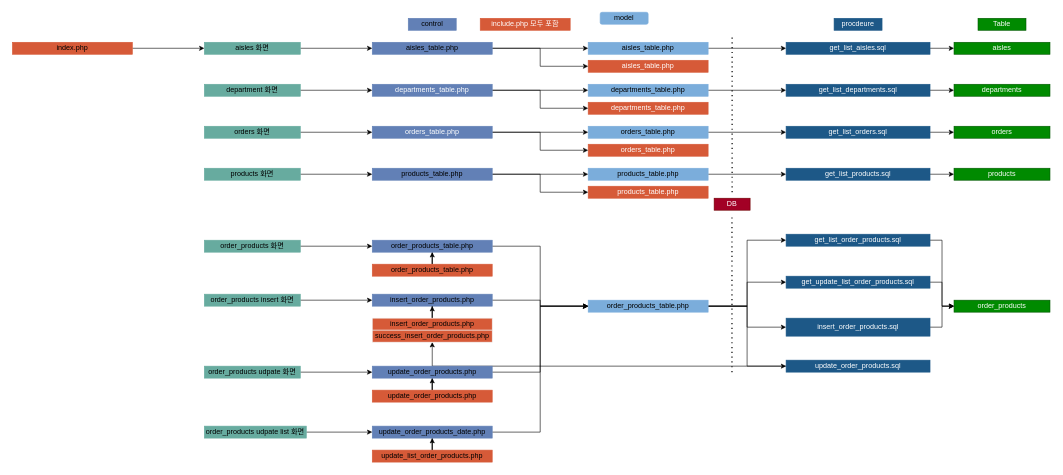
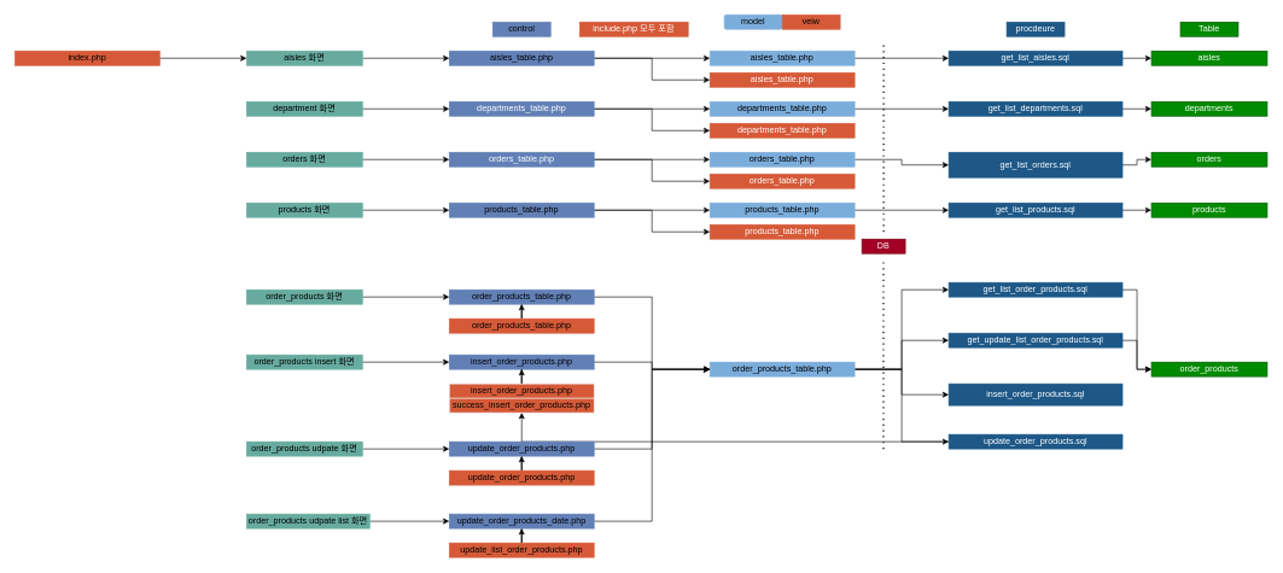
  <mxCell id="0" />
  <mxCell id="1" parent="0" />
  <mxCell id="2" style="edgeStyle=orthogonalEdgeStyle;rounded=0;orthogonalLoop=1;jettySize=auto;html=1;entryX=0;entryY=0.5;entryDx=0;entryDy=0;" parent="1" source="3" target="24" edge="1"><mxGeometry relative="1" as="geometry" /></mxCell>
  <mxCell id="3" value="aisles_table.php" style="rounded=0;whiteSpace=wrap;html=1;fillColor=#7BADDB;strokeColor=#7BADDB;" parent="1" vertex="1"><mxGeometry x="980" y="70" width="200" height="20" as="geometry" /></mxCell>
  <mxCell id="4" value="model" style="whiteSpace=wrap;html=1;fillColor=#7BADDB;strokeColor=#7BADDB;rounded=1;" parent="1" vertex="1"><mxGeometry x="1000" y="20" width="80" height="20" as="geometry" /></mxCell>
  <mxCell id="5" style="edgeStyle=orthogonalEdgeStyle;rounded=0;orthogonalLoop=1;jettySize=auto;html=1;entryX=0;entryY=0.5;entryDx=0;entryDy=0;" parent="1" source="6" target="28" edge="1"><mxGeometry relative="1" as="geometry" /></mxCell>
  <mxCell id="6" value="departments_table.php" style="rounded=0;whiteSpace=wrap;html=1;fillColor=#7BADDB;strokeColor=#7BADDB;" parent="1" vertex="1"><mxGeometry x="980" y="140" width="200" height="20" as="geometry" /></mxCell>
  <mxCell id="7" style="edgeStyle=orthogonalEdgeStyle;rounded=0;orthogonalLoop=1;jettySize=auto;html=1;entryX=0;entryY=0.5;entryDx=0;entryDy=0;" parent="1" source="11" target="34" edge="1"><mxGeometry relative="1" as="geometry" /></mxCell>
  <mxCell id="8" style="edgeStyle=orthogonalEdgeStyle;rounded=0;orthogonalLoop=1;jettySize=auto;html=1;entryX=0;entryY=0.5;entryDx=0;entryDy=0;" parent="1" source="11" target="26" edge="1"><mxGeometry relative="1" as="geometry" /></mxCell>
  <mxCell id="9" style="edgeStyle=orthogonalEdgeStyle;rounded=0;orthogonalLoop=1;jettySize=auto;html=1;entryX=0;entryY=0.5;entryDx=0;entryDy=0;" parent="1" source="11" target="36" edge="1"><mxGeometry relative="1" as="geometry" /></mxCell>
  <mxCell id="10" style="edgeStyle=orthogonalEdgeStyle;rounded=0;orthogonalLoop=1;jettySize=auto;html=1;entryX=0;entryY=0.5;entryDx=0;entryDy=0;" parent="1" source="11" target="38" edge="1"><mxGeometry relative="1" as="geometry" /></mxCell>
  <mxCell id="11" value="order_products_table.php" style="rounded=0;whiteSpace=wrap;html=1;fillColor=#7BADDB;strokeColor=#7BADDB;" parent="1" vertex="1"><mxGeometry x="980" y="500" width="200" height="20" as="geometry" /></mxCell>
  <mxCell id="12" style="edgeStyle=orthogonalEdgeStyle;rounded=0;orthogonalLoop=1;jettySize=auto;html=1;" parent="1" source="13" target="30" edge="1"><mxGeometry relative="1" as="geometry" /></mxCell>
  <mxCell id="13" value="orders_table.php" style="rounded=0;whiteSpace=wrap;html=1;fillColor=#7BADDB;strokeColor=#7BADDB;" parent="1" vertex="1"><mxGeometry x="980" y="210" width="200" height="20" as="geometry" /></mxCell>
  <mxCell id="14" style="edgeStyle=orthogonalEdgeStyle;rounded=0;orthogonalLoop=1;jettySize=auto;html=1;" parent="1" source="15" target="32" edge="1"><mxGeometry relative="1" as="geometry" /></mxCell>
  <mxCell id="15" value="products_table.php" style="rounded=0;whiteSpace=wrap;html=1;fillColor=#7BADDB;strokeColor=#7BADDB;" parent="1" vertex="1"><mxGeometry x="980" y="280" width="200" height="20" as="geometry" /></mxCell>
  <mxCell id="16" value="Table" style="rounded=0;whiteSpace=wrap;html=1;fillColor=#008a00;fontColor=#ffffff;strokeColor=#005700;" parent="1" vertex="1"><mxGeometry x="1630" y="30" width="80" height="20" as="geometry" /></mxCell>
  <mxCell id="17" value="aisles" style="rounded=0;whiteSpace=wrap;html=1;fillColor=#008a00;fontColor=#ffffff;strokeColor=#005700;container=0;" parent="1" vertex="1"><mxGeometry x="1590" y="70" width="160" height="20" as="geometry" /></mxCell>
  <mxCell id="18" value="departments" style="rounded=0;whiteSpace=wrap;html=1;fillColor=#008a00;fontColor=#ffffff;strokeColor=#005700;container=0;" parent="1" vertex="1"><mxGeometry x="1590" y="140" width="160" height="20" as="geometry" /></mxCell>
  <mxCell id="19" value="orders" style="rounded=0;whiteSpace=wrap;html=1;fillColor=#008a00;fontColor=#ffffff;strokeColor=#005700;container=0;" parent="1" vertex="1"><mxGeometry x="1590" y="210" width="160" height="20" as="geometry" /></mxCell>
  <mxCell id="20" value="order_products" style="rounded=0;whiteSpace=wrap;html=1;fillColor=#008a00;fontColor=#ffffff;strokeColor=#005700;container=0;" parent="1" vertex="1"><mxGeometry x="1590" y="500" width="160" height="20" as="geometry" /></mxCell>
  <mxCell id="21" value="products" style="rounded=0;whiteSpace=wrap;html=1;fillColor=#008a00;fontColor=#ffffff;strokeColor=#005700;container=0;" parent="1" vertex="1"><mxGeometry x="1590" y="280" width="160" height="20" as="geometry" /></mxCell>
  <mxCell id="22" value="procdeure" style="rounded=0;whiteSpace=wrap;html=1;fillColor=#1D5887;fontColor=#ffffff;strokeColor=#1D5887;" parent="1" vertex="1"><mxGeometry x="1390" y="30" width="80" height="20" as="geometry" /></mxCell>
  <mxCell id="23" style="edgeStyle=orthogonalEdgeStyle;rounded=0;orthogonalLoop=1;jettySize=auto;html=1;" parent="1" source="24" target="17" edge="1"><mxGeometry relative="1" as="geometry" /></mxCell>
  <mxCell id="24" value="get_list_aisles.sql" style="rounded=0;whiteSpace=wrap;html=1;fillColor=#1D5887;fontColor=#ffffff;strokeColor=#1D5887;container=0;" parent="1" vertex="1"><mxGeometry x="1310" y="70" width="240" height="20" as="geometry" /></mxCell>
  <mxCell id="25" value="" style="edgeStyle=orthogonalEdgeStyle;rounded=0;orthogonalLoop=1;jettySize=auto;html=1;" parent="1" source="26" target="20" edge="1"><mxGeometry relative="1" as="geometry"><Array as="points"><mxPoint x="1570" y="400" /><mxPoint x="1570" y="510" /></Array></mxGeometry></mxCell>
  <mxCell id="26" value="get_list_order_products.sql" style="rounded=0;whiteSpace=wrap;html=1;fillColor=#1D5887;fontColor=#ffffff;strokeColor=#1D5887;container=0;" parent="1" vertex="1"><mxGeometry x="1310" y="390" width="240" height="20" as="geometry" /></mxCell>
  <mxCell id="27" style="edgeStyle=orthogonalEdgeStyle;rounded=0;orthogonalLoop=1;jettySize=auto;html=1;" parent="1" source="28" target="18" edge="1"><mxGeometry relative="1" as="geometry" /></mxCell>
  <mxCell id="28" value="get_list_departments.sql" style="rounded=0;whiteSpace=wrap;html=1;fillColor=#1D5887;fontColor=#ffffff;strokeColor=#1D5887;container=0;" parent="1" vertex="1"><mxGeometry x="1310" y="140" width="240" height="20" as="geometry" /></mxCell>
  <mxCell id="29" style="edgeStyle=orthogonalEdgeStyle;rounded=0;orthogonalLoop=1;jettySize=auto;html=1;" parent="1" source="30" target="19" edge="1"><mxGeometry relative="1" as="geometry" /></mxCell>
- <mxCell id="30" value="get_list_orders.sql" style="rounded=0;whiteSpace=wrap;html=1;fillColor=#1D5887;fontColor=#ffffff;strokeColor=#1D5887;container=0;" parent="1" vertex="1"><mxGeometry x="1310" y="210" width="240" height="20" as="geometry" /></mxCell>
+ <mxCell id="30" value="get_list_orders.sql" style="rounded=0;whiteSpace=wrap;html=1;fillColor=#1D5887;fontColor=#ffffff;strokeColor=#1D5887;container=0;" parent="1" vertex="1"><mxGeometry x="1310" y="210" width="240" height="35" as="geometry" /></mxCell>
  <mxCell id="31" style="edgeStyle=orthogonalEdgeStyle;rounded=0;orthogonalLoop=1;jettySize=auto;html=1;" parent="1" source="32" target="21" edge="1"><mxGeometry relative="1" as="geometry" /></mxCell>
  <mxCell id="32" value="get_list_products.sql" style="rounded=0;whiteSpace=wrap;html=1;fillColor=#1D5887;fontColor=#ffffff;strokeColor=#1D5887;container=0;" parent="1" vertex="1"><mxGeometry x="1310" y="280" width="240" height="20" as="geometry" /></mxCell>
  <mxCell id="33" style="edgeStyle=orthogonalEdgeStyle;rounded=0;orthogonalLoop=1;jettySize=auto;html=1;entryX=0;entryY=0.5;entryDx=0;entryDy=0;" parent="1" source="34" target="20" edge="1"><mxGeometry relative="1" as="geometry" /></mxCell>
  <mxCell id="34" value="get_update_list_order_products.sql" style="rounded=0;whiteSpace=wrap;html=1;fillColor=#1D5887;fontColor=#ffffff;strokeColor=#1D5887;container=0;" parent="1" vertex="1"><mxGeometry x="1310" y="460" width="240" height="20" as="geometry" /></mxCell>
- <mxCell id="35" style="edgeStyle=orthogonalEdgeStyle;rounded=0;orthogonalLoop=1;jettySize=auto;html=1;entryX=0;entryY=0.5;entryDx=0;entryDy=0;" parent="1" source="36" target="20" edge="1"><mxGeometry relative="1" as="geometry" /></mxCell>
  <mxCell id="36" value="insert_order_products.sql" style="rounded=0;whiteSpace=wrap;html=1;fillColor=#1D5887;fontColor=#ffffff;strokeColor=#1D5887;container=0;" parent="1" vertex="1"><mxGeometry x="1310" y="530" width="240" height="30" as="geometry" /></mxCell>
  <mxCell id="37" style="edgeStyle=orthogonalEdgeStyle;rounded=0;orthogonalLoop=1;jettySize=auto;html=1;" parent="1" source="38" target="76" edge="1"><mxGeometry relative="1" as="geometry" /></mxCell>
  <mxCell id="38" value="update_order_products.sql" style="rounded=0;whiteSpace=wrap;html=1;fillColor=#1D5887;fontColor=#ffffff;strokeColor=#1D5887;container=0;" parent="1" vertex="1"><mxGeometry x="1310" y="600" width="240" height="20" as="geometry" /></mxCell>
+ <mxCell id="39" value="veiw" style="rounded=0;whiteSpace=wrap;html=1;fillColor=#D65A38;strokeColor=#D65A38;" parent="1" vertex="1"><mxGeometry x="1080" y="20" width="80" height="20" as="geometry" /></mxCell>
  <mxCell id="40" value="aisles_table.php" style="rounded=0;whiteSpace=wrap;html=1;fillColor=#D65A38;fontColor=#ffffff;strokeColor=#D65A38;container=0;" parent="1" vertex="1"><mxGeometry x="980" y="100" width="200" height="20" as="geometry" /></mxCell>
  <mxCell id="41" value="departments_table.php" style="rounded=0;whiteSpace=wrap;html=1;fillColor=#D65A38;fontColor=#ffffff;strokeColor=#D65A38;container=0;" parent="1" vertex="1"><mxGeometry x="980" y="170" width="200" height="20" as="geometry" /></mxCell>
  <mxCell id="42" value="include.php 모두 포함" style="rounded=0;whiteSpace=wrap;html=1;fillColor=#D65A38;fontColor=#ffffff;strokeColor=#D65A38;container=0;" parent="1" vertex="1"><mxGeometry x="800" y="30" width="150" height="20" as="geometry" /></mxCell>
  <mxCell id="43" style="edgeStyle=orthogonalEdgeStyle;rounded=0;orthogonalLoop=1;jettySize=auto;html=1;entryX=0.5;entryY=1;entryDx=0;entryDy=0;fontColor=#000000;" parent="1" source="44" target="65" edge="1"><mxGeometry relative="1" as="geometry" /></mxCell>
  <mxCell id="44" value="order_products_table.php" style="rounded=0;whiteSpace=wrap;html=1;fillColor=#D65A38;fontColor=#000000;strokeColor=#D65A38;container=0;" parent="1" vertex="1"><mxGeometry x="620" y="440" width="200" height="20" as="geometry" /></mxCell>
  <mxCell id="45" value="orders_table.php" style="rounded=0;whiteSpace=wrap;html=1;fillColor=#D65A38;fontColor=#ffffff;strokeColor=#D65A38;container=0;" parent="1" vertex="1"><mxGeometry x="980" y="240" width="200" height="20" as="geometry" /></mxCell>
  <mxCell id="46" value="products_table.php" style="rounded=0;whiteSpace=wrap;html=1;fillColor=#D65A38;fontColor=#ffffff;strokeColor=#D65A38;container=0;" parent="1" vertex="1"><mxGeometry x="980" y="310" width="200" height="20" as="geometry" /></mxCell>
  <mxCell id="47" style="edgeStyle=orthogonalEdgeStyle;rounded=0;orthogonalLoop=1;jettySize=auto;html=1;entryX=0.5;entryY=1;entryDx=0;entryDy=0;fontColor=#000000;" parent="1" source="48" target="73" edge="1"><mxGeometry relative="1" as="geometry" /></mxCell>
  <mxCell id="48" value="update_list_order_products.php" style="rounded=0;whiteSpace=wrap;html=1;fillColor=#D65A38;fontColor=#000000;strokeColor=#D65A38;container=0;" parent="1" vertex="1"><mxGeometry x="620" y="750" width="200" height="20" as="geometry" /></mxCell>
  <mxCell id="49" style="edgeStyle=orthogonalEdgeStyle;rounded=0;orthogonalLoop=1;jettySize=auto;html=1;entryX=0.5;entryY=1;entryDx=0;entryDy=0;fontColor=#000000;" parent="1" source="50" target="63" edge="1"><mxGeometry relative="1" as="geometry" /></mxCell>
  <mxCell id="50" value="update_order_products.php" style="rounded=0;whiteSpace=wrap;html=1;fillColor=#D65A38;fontColor=#000000;strokeColor=#D65A38;container=0;" parent="1" vertex="1"><mxGeometry x="620" y="650" width="200" height="20" as="geometry" /></mxCell>
  <mxCell id="51" style="edgeStyle=orthogonalEdgeStyle;rounded=0;orthogonalLoop=1;jettySize=auto;html=1;" parent="1" source="52" target="81" edge="1"><mxGeometry relative="1" as="geometry" /></mxCell>
  <mxCell id="52" value="index.php" style="rounded=0;whiteSpace=wrap;html=1;fillColor=#D65A38;fontColor=#000000;strokeColor=#D65A38;container=0;" parent="1" vertex="1"><mxGeometry x="20" y="70" width="200" height="20" as="geometry" /></mxCell>
  <mxCell id="53" value="control" style="rounded=0;whiteSpace=wrap;html=1;fillColor=#6280B6;strokeColor=#6280B6;" parent="1" vertex="1"><mxGeometry x="680" y="30" width="80" height="20" as="geometry" /></mxCell>
  <mxCell id="54" style="edgeStyle=orthogonalEdgeStyle;rounded=0;orthogonalLoop=1;jettySize=auto;html=1;entryX=0;entryY=0.5;entryDx=0;entryDy=0;" parent="1" source="56" target="3" edge="1"><mxGeometry relative="1" as="geometry" /></mxCell>
  <mxCell id="55" style="edgeStyle=orthogonalEdgeStyle;rounded=0;orthogonalLoop=1;jettySize=auto;html=1;entryX=0;entryY=0.5;entryDx=0;entryDy=0;" parent="1" source="56" target="40" edge="1"><mxGeometry relative="1" as="geometry" /></mxCell>
  <mxCell id="56" value="aisles_table.php" style="rounded=0;whiteSpace=wrap;html=1;fillColor=#6280B6;strokeColor=#6280B6;" parent="1" vertex="1"><mxGeometry x="620" y="70" width="200" height="20" as="geometry" /></mxCell>
  <mxCell id="57" style="edgeStyle=orthogonalEdgeStyle;rounded=0;orthogonalLoop=1;jettySize=auto;html=1;entryX=0;entryY=0.5;entryDx=0;entryDy=0;" parent="1" source="58" target="11" edge="1"><mxGeometry relative="1" as="geometry" /></mxCell>
  <mxCell id="58" value="insert_order_products.php" style="rounded=0;whiteSpace=wrap;html=1;fillColor=#6280B6;strokeColor=#6280B6;fontColor=#000000;" parent="1" vertex="1"><mxGeometry x="620" y="490" width="200" height="20" as="geometry" /></mxCell>
  <mxCell id="59" style="edgeStyle=orthogonalEdgeStyle;rounded=0;orthogonalLoop=1;jettySize=auto;html=1;" parent="1" source="61" target="6" edge="1"><mxGeometry relative="1" as="geometry" /></mxCell>
  <mxCell id="60" style="edgeStyle=orthogonalEdgeStyle;rounded=0;orthogonalLoop=1;jettySize=auto;html=1;entryX=0;entryY=0.5;entryDx=0;entryDy=0;" parent="1" source="61" target="41" edge="1"><mxGeometry relative="1" as="geometry" /></mxCell>
  <mxCell id="61" value="departments_table.php" style="rounded=0;whiteSpace=wrap;html=1;fillColor=#6280B6;fontColor=#ffffff;strokeColor=#6280B6;container=0;" parent="1" vertex="1"><mxGeometry x="620" y="140" width="200" height="20" as="geometry" /></mxCell>
  <mxCell id="62" style="edgeStyle=orthogonalEdgeStyle;rounded=0;orthogonalLoop=1;jettySize=auto;html=1;entryX=0;entryY=0.5;entryDx=0;entryDy=0;" parent="1" source="63" target="11" edge="1"><mxGeometry relative="1" as="geometry" /></mxCell>
  <mxCell id="63" value="update_order_products.php" style="rounded=0;whiteSpace=wrap;html=1;fillColor=#6280B6;fontColor=#000000;strokeColor=#6280B6;container=0;" parent="1" vertex="1"><mxGeometry x="620" y="610" width="200" height="20" as="geometry" /></mxCell>
  <mxCell id="64" style="edgeStyle=orthogonalEdgeStyle;rounded=0;orthogonalLoop=1;jettySize=auto;html=1;entryX=0;entryY=0.5;entryDx=0;entryDy=0;" parent="1" source="65" target="11" edge="1"><mxGeometry relative="1" as="geometry" /></mxCell>
  <mxCell id="65" value="order_products_table.php" style="rounded=0;whiteSpace=wrap;html=1;fillColor=#6280B6;strokeColor=#6280B6;fontColor=#000000;" parent="1" vertex="1"><mxGeometry x="620" y="400" width="200" height="20" as="geometry" /></mxCell>
  <mxCell id="66" style="edgeStyle=orthogonalEdgeStyle;rounded=0;orthogonalLoop=1;jettySize=auto;html=1;" parent="1" source="68" target="15" edge="1"><mxGeometry relative="1" as="geometry" /></mxCell>
  <mxCell id="67" style="edgeStyle=orthogonalEdgeStyle;rounded=0;orthogonalLoop=1;jettySize=auto;html=1;entryX=0;entryY=0.5;entryDx=0;entryDy=0;" parent="1" source="68" target="46" edge="1"><mxGeometry relative="1" as="geometry" /></mxCell>
  <mxCell id="68" value="products_table.php" style="rounded=0;whiteSpace=wrap;html=1;fillColor=#6280B6;strokeColor=#6280B6;" parent="1" vertex="1"><mxGeometry x="620" y="280" width="200" height="20" as="geometry" /></mxCell>
  <mxCell id="69" style="edgeStyle=orthogonalEdgeStyle;rounded=0;orthogonalLoop=1;jettySize=auto;html=1;entryX=0;entryY=0.5;entryDx=0;entryDy=0;" parent="1" source="71" target="13" edge="1"><mxGeometry relative="1" as="geometry" /></mxCell>
  <mxCell id="70" style="edgeStyle=orthogonalEdgeStyle;rounded=0;orthogonalLoop=1;jettySize=auto;html=1;entryX=0;entryY=0.5;entryDx=0;entryDy=0;" parent="1" source="71" target="45" edge="1"><mxGeometry relative="1" as="geometry" /></mxCell>
  <mxCell id="71" value="orders_table.php" style="rounded=0;whiteSpace=wrap;html=1;fillColor=#6280B6;fontColor=#ffffff;strokeColor=#6280B6;container=0;" parent="1" vertex="1"><mxGeometry x="620" y="210" width="200" height="20" as="geometry" /></mxCell>
  <mxCell id="72" style="edgeStyle=orthogonalEdgeStyle;rounded=0;orthogonalLoop=1;jettySize=auto;html=1;entryX=0;entryY=0.5;entryDx=0;entryDy=0;" parent="1" source="73" target="11" edge="1"><mxGeometry relative="1" as="geometry" /></mxCell>
  <mxCell id="73" value="update_order_products_date.php" style="rounded=0;whiteSpace=wrap;html=1;fillColor=#6280B6;fontColor=#000000;strokeColor=#6280B6;container=0;" parent="1" vertex="1"><mxGeometry x="620" y="710" width="200" height="20" as="geometry" /></mxCell>
  <mxCell id="74" style="edgeStyle=orthogonalEdgeStyle;rounded=0;orthogonalLoop=1;jettySize=auto;html=1;entryX=0.5;entryY=1;entryDx=0;entryDy=0;fontColor=#000000;" parent="1" source="75" target="58" edge="1"><mxGeometry relative="1" as="geometry" /></mxCell>
  <mxCell id="75" value="insert_order_products.php" style="rounded=0;whiteSpace=wrap;html=1;fillColor=#D65A38;fontColor=#000000;strokeColor=#F0F0F0;container=0;" parent="1" vertex="1"><mxGeometry x="620" y="530" width="200" height="20" as="geometry" /></mxCell>
  <mxCell id="76" value="success_insert_order_products.php" style="rounded=0;whiteSpace=wrap;html=1;fillColor=#D65A38;fontColor=#000000;strokeColor=#F0F0F0;container=0;" parent="1" vertex="1"><mxGeometry x="620" y="550" width="200" height="20" as="geometry" /></mxCell>
  <mxCell id="77" value="DB" style="rounded=0;whiteSpace=wrap;html=1;fillColor=#a20025;fontColor=#ffffff;strokeColor=#6F0000;" parent="1" vertex="1"><mxGeometry x="1190" y="330" width="60" height="20" as="geometry" /></mxCell>
  <mxCell id="78" value="" style="endArrow=none;dashed=1;html=1;dashPattern=1 3;strokeWidth=2;rounded=0;" parent="1" edge="1"><mxGeometry width="50" height="50" relative="1" as="geometry"><mxPoint x="1220" y="320" as="sourcePoint" /><mxPoint x="1220" y="60" as="targetPoint" /></mxGeometry></mxCell>
  <mxCell id="79" value="" style="endArrow=none;dashed=1;html=1;dashPattern=1 3;strokeWidth=2;rounded=0;" parent="1" edge="1"><mxGeometry width="50" height="50" relative="1" as="geometry"><mxPoint x="1219.76" y="620" as="sourcePoint" /><mxPoint x="1219.76" y="360" as="targetPoint" /></mxGeometry></mxCell>
  <mxCell id="80" style="edgeStyle=orthogonalEdgeStyle;rounded=0;orthogonalLoop=1;jettySize=auto;html=1;entryX=0;entryY=0.5;entryDx=0;entryDy=0;" parent="1" source="81" target="56" edge="1"><mxGeometry relative="1" as="geometry" /></mxCell>
  <mxCell id="81" value="aisles 화면" style="rounded=0;whiteSpace=wrap;html=1;fillColor=#67AB9F;strokeColor=#67AB9F;fontColor=#000000;" parent="1" vertex="1"><mxGeometry x="340" y="70" width="160" height="20" as="geometry" /></mxCell>
  <mxCell id="82" style="edgeStyle=orthogonalEdgeStyle;rounded=0;orthogonalLoop=1;jettySize=auto;html=1;entryX=0;entryY=0.5;entryDx=0;entryDy=0;" parent="1" source="83" target="61" edge="1"><mxGeometry relative="1" as="geometry" /></mxCell>
  <mxCell id="83" value="&lt;span style=&quot;&quot;&gt;department&lt;/span&gt;&amp;nbsp;화면" style="rounded=0;whiteSpace=wrap;html=1;fillColor=#67AB9F;strokeColor=#67AB9F;fontColor=#000000;" parent="1" vertex="1"><mxGeometry x="340" y="140" width="160" height="20" as="geometry" /></mxCell>
  <mxCell id="84" style="edgeStyle=orthogonalEdgeStyle;rounded=0;orthogonalLoop=1;jettySize=auto;html=1;" parent="1" source="85" target="71" edge="1"><mxGeometry relative="1" as="geometry" /></mxCell>
  <mxCell id="85" value="&lt;span style=&quot;&quot;&gt;orders&lt;/span&gt;&amp;nbsp;화면" style="rounded=0;whiteSpace=wrap;html=1;fillColor=#67AB9F;strokeColor=#67AB9F;fontColor=#000000;" parent="1" vertex="1"><mxGeometry x="340" y="210" width="160" height="20" as="geometry" /></mxCell>
  <mxCell id="86" style="edgeStyle=orthogonalEdgeStyle;rounded=0;orthogonalLoop=1;jettySize=auto;html=1;" parent="1" source="87" target="68" edge="1"><mxGeometry relative="1" as="geometry" /></mxCell>
  <mxCell id="87" value="&lt;font&gt;products&lt;/font&gt;&amp;nbsp;화면" style="rounded=0;whiteSpace=wrap;html=1;fillColor=#67AB9F;strokeColor=#67AB9F;fontColor=#000000;" parent="1" vertex="1"><mxGeometry x="340" y="280" width="160" height="20" as="geometry" /></mxCell>
  <mxCell id="88" style="edgeStyle=orthogonalEdgeStyle;rounded=0;orthogonalLoop=1;jettySize=auto;html=1;" parent="1" source="89" target="65" edge="1"><mxGeometry relative="1" as="geometry" /></mxCell>
  <mxCell id="89" value="order_products&amp;nbsp;화면" style="rounded=0;whiteSpace=wrap;html=1;fillColor=#67AB9F;strokeColor=#67AB9F;" parent="1" vertex="1"><mxGeometry x="340" y="400" width="160" height="20" as="geometry" /></mxCell>
  <mxCell id="90" style="edgeStyle=orthogonalEdgeStyle;rounded=0;orthogonalLoop=1;jettySize=auto;html=1;" parent="1" source="91" target="58" edge="1"><mxGeometry relative="1" as="geometry" /></mxCell>
  <mxCell id="91" value="order_products insert 화면" style="rounded=0;whiteSpace=wrap;html=1;fillColor=#67AB9F;strokeColor=#67AB9F;" parent="1" vertex="1"><mxGeometry x="340" y="490" width="160" height="20" as="geometry" /></mxCell>
  <mxCell id="92" style="edgeStyle=orthogonalEdgeStyle;rounded=0;orthogonalLoop=1;jettySize=auto;html=1;entryX=0;entryY=0.5;entryDx=0;entryDy=0;" parent="1" source="93" target="63" edge="1"><mxGeometry relative="1" as="geometry" /></mxCell>
  <mxCell id="93" value="order_products udpate 화면" style="rounded=0;whiteSpace=wrap;html=1;fillColor=#67AB9F;strokeColor=#67AB9F;" parent="1" vertex="1"><mxGeometry x="340" y="610" width="160" height="20" as="geometry" /></mxCell>
  <mxCell id="94" style="edgeStyle=orthogonalEdgeStyle;rounded=0;orthogonalLoop=1;jettySize=auto;html=1;entryX=0;entryY=0.5;entryDx=0;entryDy=0;" parent="1" source="95" target="73" edge="1"><mxGeometry relative="1" as="geometry" /></mxCell>
  <mxCell id="95" value="order_products udpate list 화면" style="rounded=0;whiteSpace=wrap;html=1;fillColor=#67AB9F;strokeColor=#67AB9F;" parent="1" vertex="1"><mxGeometry x="340" y="710" width="170" height="20" as="geometry" /></mxCell>
